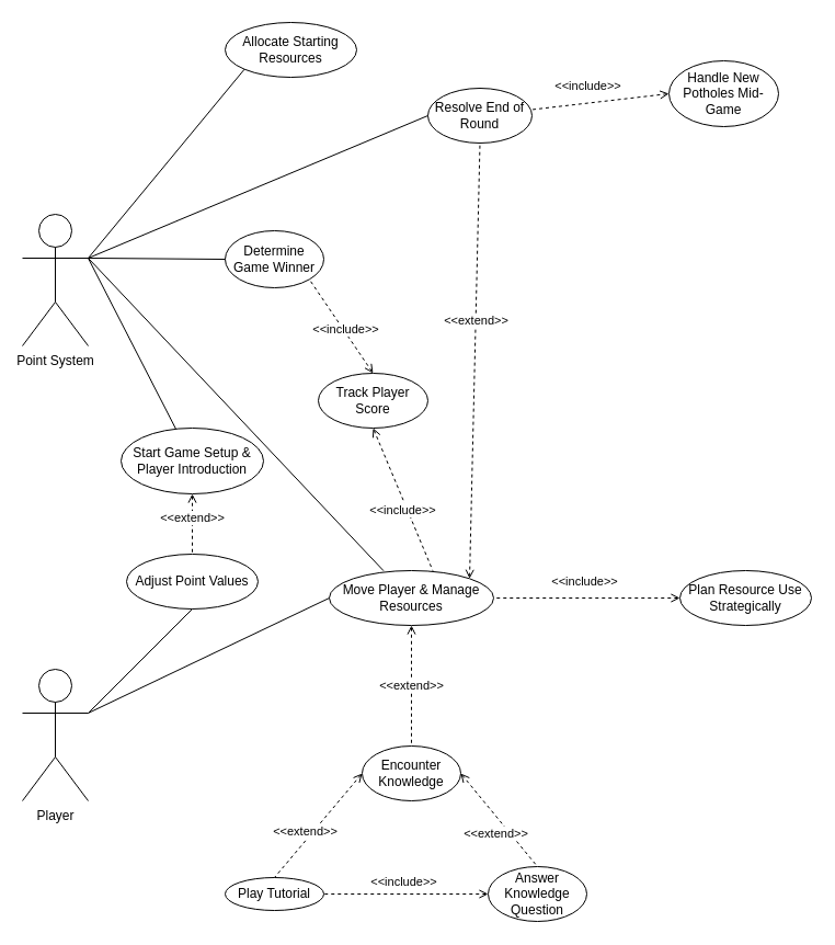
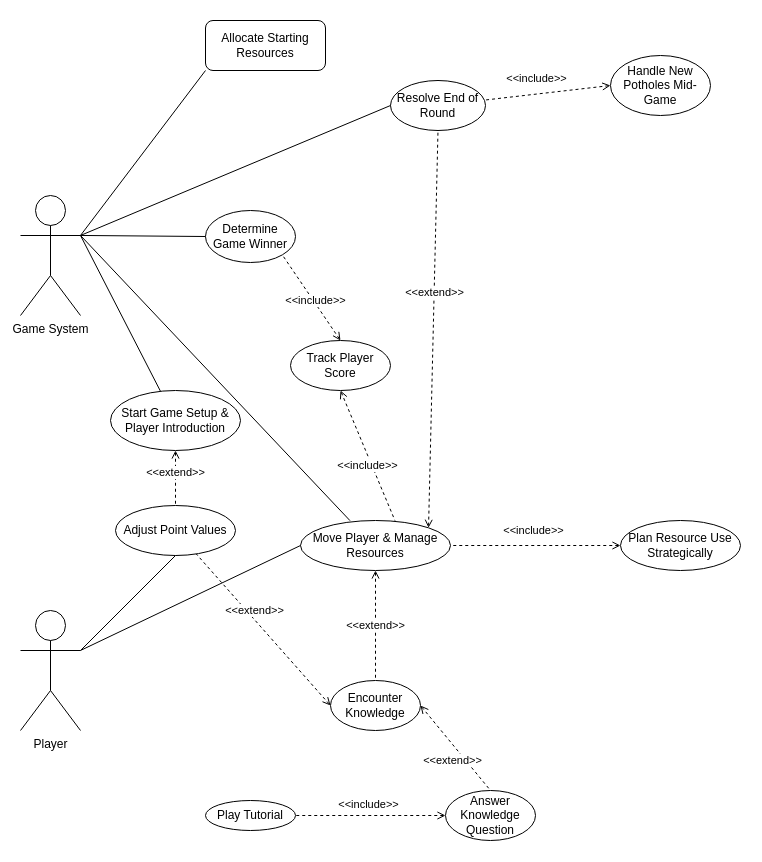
  <mxCell id="0" />
  <mxCell id="1" parent="0" />
  <mxCell id="2" value="" style="rounded=0;orthogonalLoop=1;jettySize=auto;html=1;strokeColor=default;endArrow=none;endFill=0;exitX=1;exitY=0.333;exitDx=0;exitDy=0;exitPerimeter=0;" parent="1" target="4" edge="1" source="16"><mxGeometry relative="1" as="geometry"><mxPoint x="80" y="230" as="sourcePoint" /></mxGeometry></mxCell>
  <mxCell id="3" value="Player" style="shape=umlActor;verticalLabelPosition=bottom;verticalAlign=top;html=1;outlineConnect=0;rounded=1;" parent="1" vertex="1"><mxGeometry x="20" y="610" width="60" height="120" as="geometry" /></mxCell>
  <mxCell id="4" value="Start Game Setup &amp;amp; Player Introduction" style="ellipse;whiteSpace=wrap;html=1;verticalAlign=middle;rounded=1;align=center;labelPosition=center;verticalLabelPosition=middle;" parent="1" vertex="1"><mxGeometry x="110" y="390" width="130" height="60" as="geometry" /></mxCell>
  <mxCell id="5" value="&lt;div style=&quot;&quot;&gt;&amp;lt;&amp;lt;extend&amp;gt;&amp;gt;&lt;/div&gt;" style="rounded=0;orthogonalLoop=1;jettySize=auto;html=1;exitX=1;exitY=0;exitDx=0;exitDy=0;entryX=0.5;entryY=1;entryDx=0;entryDy=0;endArrow=none;endFill=0;startArrow=open;startFill=0;dashed=1;align=center;jumpStyle=none;" parent="1" source="6" target="7" edge="1"><mxGeometry x="0.182" relative="1" as="geometry"><mxPoint as="offset" /></mxGeometry></mxCell>
  <mxCell id="6" value="Move Player &amp;amp; Manage Resources" style="ellipse;whiteSpace=wrap;html=1;verticalAlign=middle;rounded=1;align=center;labelPosition=center;verticalLabelPosition=middle;" parent="1" vertex="1"><mxGeometry x="300" y="520" width="150" height="50" as="geometry" /></mxCell>
  <mxCell id="7" value="Resolve End of Round" style="ellipse;whiteSpace=wrap;html=1;verticalAlign=middle;rounded=1;align=center;labelPosition=center;verticalLabelPosition=middle;" parent="1" vertex="1"><mxGeometry x="390" y="80" width="95" height="50" as="geometry" /></mxCell>
  <mxCell id="8" value="Determine Game Winner" style="ellipse;whiteSpace=wrap;html=1;verticalAlign=middle;rounded=1;align=center;labelPosition=center;verticalLabelPosition=middle;" parent="1" vertex="1"><mxGeometry x="205" y="210" width="90" height="52" as="geometry" /></mxCell>
  <mxCell id="9" value="Adjust Point Values" style="ellipse;whiteSpace=wrap;html=1;verticalAlign=middle;rounded=1;align=center;labelPosition=center;verticalLabelPosition=middle;" parent="1" vertex="1"><mxGeometry x="115" y="505" width="120" height="50" as="geometry" /></mxCell>
  <mxCell id="10" value="Plan Resource Use Strategically" style="ellipse;whiteSpace=wrap;html=1;verticalAlign=middle;rounded=1;align=center;labelPosition=center;verticalLabelPosition=middle;" parent="1" vertex="1"><mxGeometry x="620" y="520" width="120" height="50" as="geometry" /></mxCell>
  <mxCell id="11" value="" style="rounded=0;orthogonalLoop=1;jettySize=auto;html=1;strokeColor=default;endArrow=none;endFill=0;exitX=0;exitY=0.5;exitDx=0;exitDy=0;entryX=1;entryY=0.333;entryDx=0;entryDy=0;entryPerimeter=0;" parent="1" source="6" target="3" edge="1"><mxGeometry relative="1" as="geometry"><mxPoint x="90" y="598" as="sourcePoint" /><mxPoint x="280" y="598" as="targetPoint" /></mxGeometry></mxCell>
  <mxCell id="12" value="Handle New Potholes Mid-Game" style="ellipse;whiteSpace=wrap;html=1;verticalAlign=middle;rounded=1;align=center;labelPosition=center;verticalLabelPosition=middle;" parent="1" vertex="1"><mxGeometry x="610" y="55" width="100" height="60" as="geometry" /></mxCell>
  <mxCell id="13" value="&lt;div style=&quot;&quot;&gt;&amp;lt;&amp;lt;extend&amp;gt;&amp;gt;&lt;/div&gt;" style="rounded=0;orthogonalLoop=1;jettySize=auto;html=1;entryX=0.5;entryY=0;entryDx=0;entryDy=0;endArrow=none;endFill=0;startArrow=open;startFill=0;dashed=1;align=center;jumpStyle=none;" parent="1" source="4" target="9" edge="1"><mxGeometry x="-0.2" relative="1" as="geometry"><mxPoint x="367.5" y="180" as="sourcePoint" /><mxPoint x="182.5" y="328" as="targetPoint" /><mxPoint as="offset" /></mxGeometry></mxCell>
  <mxCell id="14" value="&lt;div style=&quot;&quot;&gt;&amp;lt;&amp;lt;include&amp;gt;&amp;gt;&lt;/div&gt;" style="rounded=0;orthogonalLoop=1;jettySize=auto;html=1;exitX=0;exitY=0.5;exitDx=0;exitDy=0;endArrow=none;endFill=0;startArrow=open;startFill=0;dashed=1;align=center;jumpStyle=none;" parent="1" source="12" target="7" edge="1"><mxGeometry x="0.143" y="-15" relative="1" as="geometry"><mxPoint x="765" y="593" as="sourcePoint" /><mxPoint x="580" y="741" as="targetPoint" /><mxPoint as="offset" /></mxGeometry></mxCell>
  <mxCell id="15" value="&lt;div style=&quot;&quot;&gt;&amp;lt;&amp;lt;include&amp;gt;&amp;gt;&lt;/div&gt;" style="rounded=0;orthogonalLoop=1;jettySize=auto;html=1;endArrow=none;endFill=0;startArrow=open;startFill=0;dashed=1;align=center;jumpStyle=none;entryX=1;entryY=1;entryDx=0;entryDy=0;exitX=0.5;exitY=0;exitDx=0;exitDy=0;" parent="1" source="19" target="8" edge="1"><mxGeometry x="-0.091" y="-2" relative="1" as="geometry"><mxPoint x="340" y="450" as="sourcePoint" /><mxPoint x="520" y="570" as="targetPoint" /><mxPoint as="offset" /></mxGeometry></mxCell>
- <mxCell id="16" value="Point System" style="shape=umlActor;verticalLabelPosition=bottom;verticalAlign=top;html=1;outlineConnect=0;rounded=1;" parent="1" vertex="1"><mxGeometry x="20" y="195" width="60" height="120" as="geometry" /></mxCell>
+ <mxCell id="16" value="Game System" style="shape=umlActor;verticalLabelPosition=bottom;verticalAlign=top;html=1;outlineConnect=0;rounded=1;" parent="1" vertex="1"><mxGeometry x="20" y="195" width="60" height="120" as="geometry" /></mxCell>
  <mxCell id="17" value="" style="rounded=0;orthogonalLoop=1;jettySize=auto;html=1;strokeColor=default;endArrow=none;endFill=0;entryX=0;entryY=0.5;entryDx=0;entryDy=0;exitX=1;exitY=0.333;exitDx=0;exitDy=0;exitPerimeter=0;" parent="1" target="8" edge="1" source="16"><mxGeometry relative="1" as="geometry"><mxPoint x="80" y="230" as="sourcePoint" /><mxPoint x="203" y="146" as="targetPoint" /></mxGeometry></mxCell>
  <mxCell id="18" value="" style="rounded=0;orthogonalLoop=1;jettySize=auto;html=1;strokeColor=default;endArrow=none;endFill=0;entryX=0;entryY=0.5;entryDx=0;entryDy=0;exitX=1;exitY=0.333;exitDx=0;exitDy=0;exitPerimeter=0;" parent="1" target="7" edge="1" source="16"><mxGeometry relative="1" as="geometry"><mxPoint x="80" y="230" as="sourcePoint" /><mxPoint x="190" y="236" as="targetPoint" /></mxGeometry></mxCell>
  <mxCell id="19" value="Track Player Score" style="ellipse;whiteSpace=wrap;html=1;verticalAlign=middle;rounded=1;align=center;labelPosition=center;verticalLabelPosition=middle;" parent="1" vertex="1"><mxGeometry x="290" y="340" width="100" height="50" as="geometry" /></mxCell>
  <mxCell id="20" value="&lt;div style=&quot;&quot;&gt;&amp;lt;&amp;lt;include&amp;gt;&amp;gt;&lt;/div&gt;" style="rounded=0;orthogonalLoop=1;jettySize=auto;html=1;endArrow=none;endFill=0;startArrow=open;startFill=0;dashed=1;align=center;jumpStyle=none;exitX=0.5;exitY=1;exitDx=0;exitDy=0;entryX=0.63;entryY=0.003;entryDx=0;entryDy=0;entryPerimeter=0;" parent="1" source="19" target="6" edge="1"><mxGeometry x="0.141" y="-4" relative="1" as="geometry"><mxPoint x="528" y="577" as="sourcePoint" /><mxPoint x="570" y="630" as="targetPoint" /><mxPoint as="offset" /></mxGeometry></mxCell>
- <mxCell id="21" value="Allocate Starting Resources" style="ellipse;whiteSpace=wrap;html=1;verticalAlign=middle;rounded=1;align=center;labelPosition=center;verticalLabelPosition=middle;" parent="1" vertex="1"><mxGeometry x="205" y="20" width="120" height="50" as="geometry" /></mxCell>
+ <mxCell id="21" value="Allocate Starting Resources" style="whiteSpace=wrap;html=1;verticalAlign=middle;align=center;labelPosition=center;verticalLabelPosition=middle;rounded=1;" parent="1" vertex="1"><mxGeometry x="205" y="20" width="120" height="50" as="geometry" /></mxCell>
  <mxCell id="22" value="" style="rounded=0;orthogonalLoop=1;jettySize=auto;html=1;strokeColor=default;endArrow=none;endFill=0;entryX=0;entryY=1;entryDx=0;entryDy=0;exitX=1;exitY=0.333;exitDx=0;exitDy=0;exitPerimeter=0;" parent="1" target="21" edge="1" source="16"><mxGeometry relative="1" as="geometry"><mxPoint x="80" y="230" as="sourcePoint" /><mxPoint x="330" y="236" as="targetPoint" /></mxGeometry></mxCell>
  <mxCell id="23" value="Encounter Knowledge" style="ellipse;whiteSpace=wrap;html=1;verticalAlign=middle;rounded=1;align=center;labelPosition=center;verticalLabelPosition=middle;" parent="1" vertex="1"><mxGeometry x="330" y="680" width="90" height="50" as="geometry" /></mxCell>
  <mxCell id="24" value="Play Tutorial" style="ellipse;whiteSpace=wrap;html=1;verticalAlign=middle;rounded=1;align=center;labelPosition=center;verticalLabelPosition=middle;" parent="1" vertex="1"><mxGeometry x="205" y="800" width="90" height="30" as="geometry" /></mxCell>
  <mxCell id="25" value="Answer Knowledge Question" style="ellipse;whiteSpace=wrap;html=1;verticalAlign=middle;rounded=1;align=center;labelPosition=center;verticalLabelPosition=middle;" parent="1" vertex="1"><mxGeometry x="445" y="790" width="90" height="50" as="geometry" /></mxCell>
- <mxCell id="26" value="&lt;div style=&quot;&quot;&gt;&amp;lt;&amp;lt;extend&amp;gt;&amp;gt;&lt;/div&gt;" style="rounded=0;orthogonalLoop=1;jettySize=auto;html=1;entryX=0.5;entryY=0;entryDx=0;entryDy=0;endArrow=none;endFill=0;startArrow=open;startFill=0;dashed=1;align=center;jumpStyle=none;exitX=0;exitY=0.5;exitDx=0;exitDy=0;" parent="1" source="23" target="24" edge="1"><mxGeometry x="0.199" y="-6" relative="1" as="geometry"><mxPoint x="216" y="895" as="sourcePoint" /><mxPoint x="370" y="870" as="targetPoint" /><mxPoint as="offset" /></mxGeometry></mxCell>
+ <mxCell id="26" value="&lt;div style=&quot;&quot;&gt;&amp;lt;&amp;lt;extend&amp;gt;&amp;gt;&lt;/div&gt;" style="rounded=0;orthogonalLoop=1;jettySize=auto;html=1;endArrow=none;endFill=0;startArrow=open;startFill=0;dashed=1;align=center;jumpStyle=none;exitX=0;exitY=0.5;exitDx=0;exitDy=0;" parent="1" source="23" target="9" edge="1"><mxGeometry x="0.199" y="-6" relative="1" as="geometry"><mxPoint x="216" y="895" as="sourcePoint" /><mxPoint x="370" y="870" as="targetPoint" /><mxPoint as="offset" /></mxGeometry></mxCell>
  <mxCell id="27" value="&lt;div style=&quot;&quot;&gt;&amp;lt;&amp;lt;extend&amp;gt;&amp;gt;&lt;/div&gt;" style="rounded=0;orthogonalLoop=1;jettySize=auto;html=1;entryX=0.5;entryY=0;entryDx=0;entryDy=0;endArrow=none;endFill=0;startArrow=open;startFill=0;dashed=1;align=center;jumpStyle=none;exitX=1;exitY=0.5;exitDx=0;exitDy=0;" parent="1" source="23" target="25" edge="1"><mxGeometry x="0.136" y="-10" relative="1" as="geometry"><mxPoint x="335" y="920" as="sourcePoint" /><mxPoint x="475" y="840" as="targetPoint" /><mxPoint as="offset" /></mxGeometry></mxCell>
  <mxCell id="28" value="&lt;div style=&quot;&quot;&gt;&amp;lt;&amp;lt;include&amp;gt;&amp;gt;&lt;/div&gt;" style="rounded=0;orthogonalLoop=1;jettySize=auto;html=1;exitX=0;exitY=0.5;exitDx=0;exitDy=0;endArrow=none;endFill=0;startArrow=open;startFill=0;dashed=1;align=center;jumpStyle=none;entryX=1;entryY=0.5;entryDx=0;entryDy=0;" parent="1" source="25" target="24" edge="1"><mxGeometry x="0.023" y="-11" relative="1" as="geometry"><mxPoint x="420" y="882" as="sourcePoint" /><mxPoint x="511" y="845" as="targetPoint" /><mxPoint as="offset" /></mxGeometry></mxCell>
  <mxCell id="29" value="&lt;div style=&quot;&quot;&gt;&amp;lt;&amp;lt;extend&amp;gt;&amp;gt;&lt;/div&gt;" style="rounded=0;orthogonalLoop=1;jettySize=auto;html=1;entryX=0.5;entryY=0;entryDx=0;entryDy=0;endArrow=none;endFill=0;startArrow=open;startFill=0;dashed=1;align=center;jumpStyle=none;exitX=0.5;exitY=1;exitDx=0;exitDy=0;" parent="1" source="6" target="23" edge="1"><mxGeometry relative="1" as="geometry"><mxPoint x="90" y="850" as="sourcePoint" /><mxPoint x="190" y="780" as="targetPoint" /><mxPoint as="offset" /></mxGeometry></mxCell>
  <mxCell id="30" value="" style="rounded=0;orthogonalLoop=1;jettySize=auto;html=1;strokeColor=default;endArrow=none;endFill=0;entryX=0.33;entryY=0.003;entryDx=0;entryDy=0;exitX=1;exitY=0.333;exitDx=0;exitDy=0;exitPerimeter=0;entryPerimeter=0;" edge="1" parent="1" source="16" target="6"><mxGeometry relative="1" as="geometry"><mxPoint x="80" y="230" as="sourcePoint" /><mxPoint x="278" y="317" as="targetPoint" /></mxGeometry></mxCell>
  <mxCell id="31" value="&lt;div style=&quot;&quot;&gt;&amp;lt;&amp;lt;include&amp;gt;&amp;gt;&lt;/div&gt;" style="rounded=0;orthogonalLoop=1;jettySize=auto;html=1;endArrow=none;endFill=0;startArrow=open;startFill=0;dashed=1;align=center;jumpStyle=none;exitX=0;exitY=0.5;exitDx=0;exitDy=0;entryX=1;entryY=0.5;entryDx=0;entryDy=0;" edge="1" parent="1" source="10" target="6"><mxGeometry x="0.029" y="-15" relative="1" as="geometry"><mxPoint x="690" y="625" as="sourcePoint" /><mxPoint x="434" y="502" as="targetPoint" /><mxPoint as="offset" /></mxGeometry></mxCell>
  <mxCell id="32" value="" style="rounded=0;orthogonalLoop=1;jettySize=auto;html=1;strokeColor=default;endArrow=none;endFill=0;exitX=0.5;exitY=1;exitDx=0;exitDy=0;" edge="1" parent="1" source="9"><mxGeometry relative="1" as="geometry"><mxPoint x="305" y="540" as="sourcePoint" /><mxPoint x="80" y="650" as="targetPoint" /></mxGeometry></mxCell>
